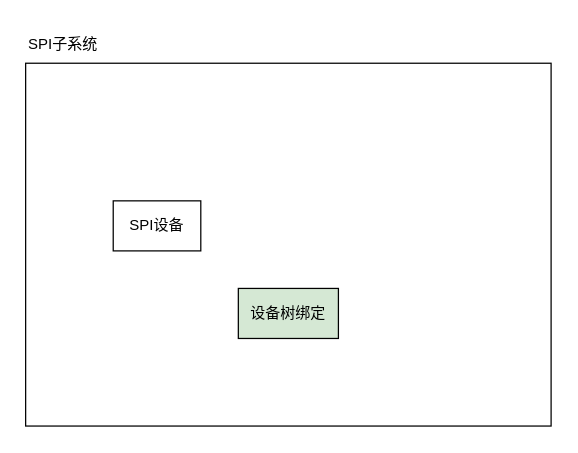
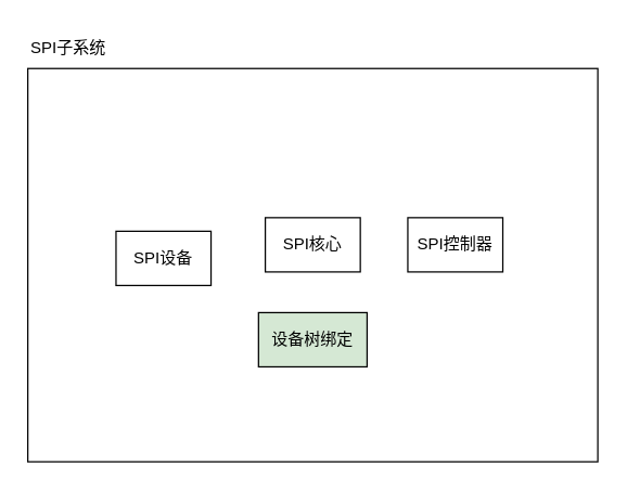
  <mxCell id="0" />
  <mxCell id="1" parent="0" />
  <mxCell id="2" value="" style="rounded=0;whiteSpace=wrap;html=1;fillColor=none;" vertex="1" parent="1"><mxGeometry x="20" y="50" width="420" height="290" as="geometry" /></mxCell>
  <mxCell id="3" value="SPI子系统" style="text;html=1;strokeColor=none;fillColor=none;align=center;verticalAlign=middle;whiteSpace=wrap;rounded=0;" vertex="1" parent="1"><mxGeometry x="20" y="20" width="60" height="30" as="geometry" /></mxCell>
- <mxCell id="5" value="SPI设备" style="rounded=0;whiteSpace=wrap;html=1;" vertex="1" parent="1"><mxGeometry x="90" y="160" width="70" height="40" as="geometry" /></mxCell>
+ <mxCell id="4" value="SPI核心" style="rounded=0;whiteSpace=wrap;html=1;" vertex="1" parent="1"><mxGeometry x="195" y="160" width="70" height="40" as="geometry" /></mxCell>
+ <mxCell id="5" value="SPI设备" style="rounded=0;whiteSpace=wrap;html=1;" vertex="1" parent="1"><mxGeometry x="85" y="170" width="70" height="40" as="geometry" /></mxCell>
+ <mxCell id="6" value="SPI控制器" style="rounded=0;whiteSpace=wrap;html=1;" vertex="1" parent="1"><mxGeometry x="300" y="160" width="70" height="40" as="geometry" /></mxCell>
  <mxCell id="7" value="设备树绑定" style="rounded=0;whiteSpace=wrap;html=1;fillColor=#d5e8d4;" vertex="1" parent="1"><mxGeometry x="190" y="230" width="80" height="40" as="geometry" /></mxCell>
